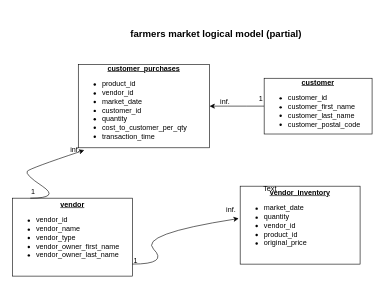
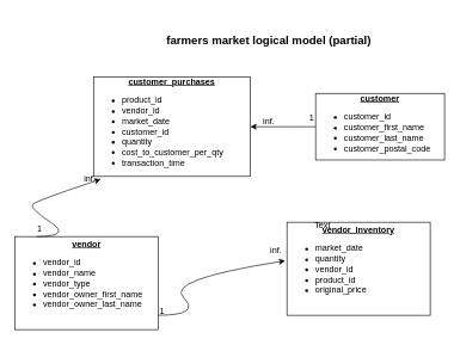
  <mxCell id="0" />
  <mxCell id="1" parent="0" />
  <mxCell id="2" value="" style="edgeStyle=entityRelationEdgeStyle;rounded=0;orthogonalLoop=1;jettySize=auto;html=1;" edge="1" parent="1" source="3" target="4"><mxGeometry relative="1" as="geometry" /></mxCell>
  <mxCell id="3" value="&lt;div style=&quot;text-align: center;&quot;&gt;&lt;span style=&quot;background-color: initial;&quot;&gt;&lt;u&gt;&lt;b&gt;customer&lt;/b&gt;&lt;/u&gt;&lt;/span&gt;&lt;/div&gt;&lt;div style=&quot;&quot;&gt;&lt;ul&gt;&lt;li&gt;&lt;span style=&quot;background-color: initial;&quot;&gt;customer_id&lt;/span&gt;&lt;/li&gt;&lt;li&gt;&lt;span style=&quot;background-color: initial;&quot;&gt;customer_first_name&lt;/span&gt;&lt;/li&gt;&lt;li&gt;&lt;span style=&quot;background-color: initial;&quot;&gt;customer_last_name&lt;/span&gt;&lt;/li&gt;&lt;li&gt;&lt;span style=&quot;background-color: initial;&quot;&gt;customer_postal_code&lt;/span&gt;&lt;/li&gt;&lt;/ul&gt;&lt;/div&gt;&lt;div style=&quot;text-align: center;&quot;&gt;&lt;span style=&quot;background-color: initial;&quot;&gt;&lt;br&gt;&lt;/span&gt;&lt;/div&gt;&lt;div style=&quot;text-align: center;&quot;&gt;&lt;span style=&quot;background-color: initial;&quot;&gt;&lt;br&gt;&lt;/span&gt;&lt;/div&gt;&lt;div&gt;&lt;br&gt;&lt;/div&gt;" style="verticalAlign=top;align=left;overflow=fill;html=1;whiteSpace=wrap;" vertex="1" parent="1"><mxGeometry x="440" y="130" width="180" height="93" as="geometry" /></mxCell>
  <mxCell id="4" value="&lt;b&gt;&lt;u&gt;customer_purchases&lt;/u&gt;&lt;/b&gt;&lt;div&gt;&lt;ul&gt;&lt;li style=&quot;text-align: left;&quot;&gt;product_id&lt;/li&gt;&lt;li style=&quot;text-align: left;&quot;&gt;vendor_id&lt;/li&gt;&lt;li style=&quot;text-align: left;&quot;&gt;market_date&lt;/li&gt;&lt;li style=&quot;text-align: left;&quot;&gt;customer_id&lt;/li&gt;&lt;li style=&quot;text-align: left;&quot;&gt;quantity&lt;/li&gt;&lt;li style=&quot;text-align: left;&quot;&gt;cost_to_customer_per_qty&lt;/li&gt;&lt;li style=&quot;text-align: left;&quot;&gt;transaction_time&lt;/li&gt;&lt;/ul&gt;&lt;/div&gt;" style="verticalAlign=top;align=center;overflow=fill;html=1;whiteSpace=wrap;" vertex="1" parent="1"><mxGeometry x="130" y="107" width="219" height="139" as="geometry" /></mxCell>
  <mxCell id="5" value="&lt;p style=&quot;margin:0px;margin-top:4px;text-align:center;text-decoration:underline;&quot;&gt;&lt;b&gt;vendor&lt;/b&gt;&lt;/p&gt;&lt;p style=&quot;margin: 4px 0px 0px; text-align: center;&quot;&gt;&lt;/p&gt;&lt;ul style=&quot;&quot;&gt;&lt;li style=&quot;&quot;&gt;vendor_id&lt;/li&gt;&lt;li style=&quot;&quot;&gt;vendor_name&lt;/li&gt;&lt;li style=&quot;&quot;&gt;vendor_type&lt;/li&gt;&lt;li style=&quot;&quot;&gt;vendor_owner_first_name&lt;/li&gt;&lt;li&gt;vendor_owner_last_name&lt;/li&gt;&lt;/ul&gt;&lt;p&gt;&lt;/p&gt;" style="verticalAlign=top;align=left;overflow=fill;html=1;whiteSpace=wrap;" vertex="1" parent="1"><mxGeometry x="20" y="330" width="200.5" height="130" as="geometry" /></mxCell>
  <mxCell id="6" value="&lt;p style=&quot;margin:0px;margin-top:4px;text-align:center;text-decoration:underline;&quot;&gt;&lt;b&gt;vendor_inventory&lt;/b&gt;&lt;/p&gt;&lt;p style=&quot;margin:0px;margin-top:4px;text-align:center;text-decoration:underline;&quot;&gt;&lt;/p&gt;&lt;ul&gt;&lt;li&gt;market_date&lt;/li&gt;&lt;li&gt;quantity&lt;/li&gt;&lt;li&gt;vendor_id&lt;/li&gt;&lt;li&gt;product_id&lt;/li&gt;&lt;li&gt;original_price&lt;/li&gt;&lt;/ul&gt;&lt;p&gt;&lt;/p&gt;" style="verticalAlign=top;align=left;overflow=fill;html=1;whiteSpace=wrap;" vertex="1" parent="1"><mxGeometry x="400" y="310" width="200" height="130" as="geometry" /></mxCell>
  <mxCell id="7" value="1" style="text;html=1;align=center;verticalAlign=middle;whiteSpace=wrap;rounded=0;" vertex="1" parent="1"><mxGeometry x="430" y="150" width="10" height="30" as="geometry" /></mxCell>
  <mxCell id="8" value="1" style="text;html=1;align=center;verticalAlign=middle;whiteSpace=wrap;rounded=0;" vertex="1" parent="1"><mxGeometry x="220.5" y="420" width="10" height="30" as="geometry" /></mxCell>
  <mxCell id="9" value="1" style="text;html=1;align=center;verticalAlign=middle;whiteSpace=wrap;rounded=0;" vertex="1" parent="1"><mxGeometry x="50" y="310" width="10" height="20" as="geometry" /></mxCell>
  <mxCell id="10" value="" style="curved=1;endArrow=classic;html=1;rounded=0;entryX=-0.012;entryY=0.415;entryDx=0;entryDy=0;entryPerimeter=0;exitX=0.998;exitY=0.846;exitDx=0;exitDy=0;exitPerimeter=0;" edge="1" parent="1" source="5" target="6"><mxGeometry width="50" height="50" relative="1" as="geometry"><mxPoint x="230.5" y="440" as="sourcePoint" /><mxPoint x="280.5" y="390" as="targetPoint" /><Array as="points"><mxPoint x="280.5" y="440" /><mxPoint x="230.5" y="390" /></Array></mxGeometry></mxCell>
  <mxCell id="11" value="" style="curved=1;endArrow=classic;html=1;rounded=0;" edge="1" parent="1"><mxGeometry width="50" height="50" relative="1" as="geometry"><mxPoint x="50" y="330" as="sourcePoint" /><mxPoint x="140" y="250" as="targetPoint" /><Array as="points"><mxPoint x="100" y="330" /><mxPoint x="40" y="290" /><mxPoint x="50" y="280" /></Array></mxGeometry></mxCell>
  <mxCell id="12" value="Text" style="text;html=1;align=center;verticalAlign=middle;whiteSpace=wrap;rounded=0;" vertex="1" parent="1"><mxGeometry x="420" y="300" width="60" height="30" as="geometry" /></mxCell>
- <mxCell id="13" value="&lt;font style=&quot;font-size: 16px;&quot;&gt;&lt;b&gt;farmers market logical model (partial)&lt;/b&gt;&lt;/font&gt;" style="text;html=1;align=center;verticalAlign=middle;whiteSpace=wrap;rounded=0;" vertex="1" parent="1"><mxGeometry x="195" y="20" width="330" height="70" as="geometry" /></mxCell>
+ <mxCell id="13" value="&lt;font style=&quot;font-size: 16px;&quot;&gt;&lt;b&gt;farmers market logical model (partial)&lt;/b&gt;&lt;/font&gt;" style="text;html=1;align=center;verticalAlign=middle;whiteSpace=wrap;rounded=0;" vertex="1" parent="1"><mxGeometry x="210" y="20" width="330" height="70" as="geometry" /></mxCell>
  <mxCell id="14" value="inf." style="text;html=1;align=center;verticalAlign=middle;whiteSpace=wrap;rounded=0;" vertex="1" parent="1"><mxGeometry x="370" y="340" width="30" height="20" as="geometry" /></mxCell>
  <mxCell id="15" value="inf." style="text;html=1;align=center;verticalAlign=middle;whiteSpace=wrap;rounded=0;" vertex="1" parent="1"><mxGeometry x="360" y="160" width="30" height="20" as="geometry" /></mxCell>
  <mxCell id="16" value="inf." style="text;html=1;align=center;verticalAlign=middle;whiteSpace=wrap;rounded=0;" vertex="1" parent="1"><mxGeometry x="110" y="240" width="30" height="20" as="geometry" /></mxCell>
